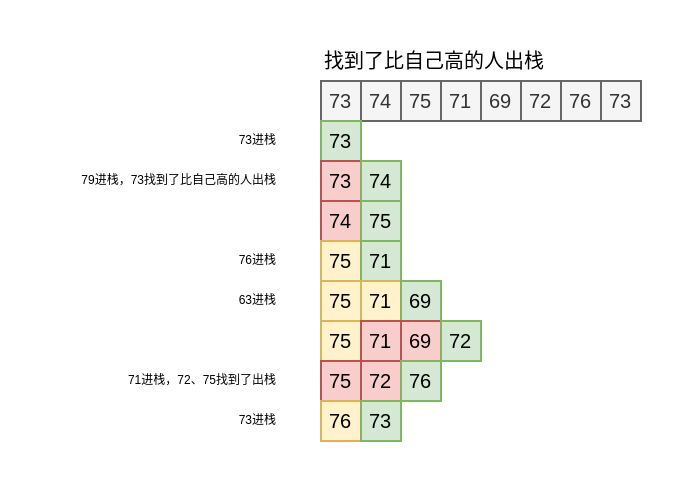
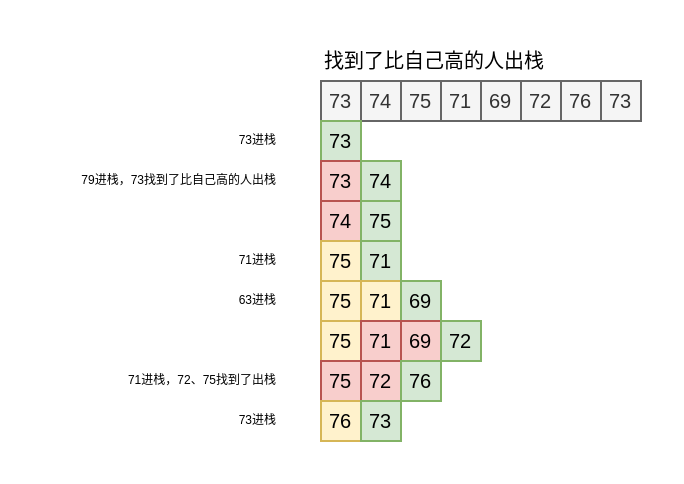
  <mxCell id="0" />
  <mxCell id="1" parent="0" />
  <mxCell id="2" value="73" style="rounded=0;whiteSpace=wrap;html=1;fontSize=10;fillColor=#f5f5f5;strokeColor=#666666;fontColor=#333333;" parent="1" vertex="1"><mxGeometry x="160" y="40" width="20" height="20" as="geometry" /></mxCell>
  <mxCell id="3" value="74" style="rounded=0;whiteSpace=wrap;html=1;fontSize=10;fillColor=#f5f5f5;strokeColor=#666666;fontColor=#333333;" parent="1" vertex="1"><mxGeometry x="180" y="40" width="20" height="20" as="geometry" /></mxCell>
  <mxCell id="4" value="75" style="rounded=0;whiteSpace=wrap;html=1;fontSize=10;fillColor=#f5f5f5;strokeColor=#666666;fontColor=#333333;" parent="1" vertex="1"><mxGeometry x="200" y="40" width="20" height="20" as="geometry" /></mxCell>
  <mxCell id="5" value="71" style="rounded=0;whiteSpace=wrap;html=1;fontSize=10;fillColor=#f5f5f5;strokeColor=#666666;fontColor=#333333;" parent="1" vertex="1"><mxGeometry x="220" y="40" width="20" height="20" as="geometry" /></mxCell>
  <mxCell id="6" value="69" style="rounded=0;whiteSpace=wrap;html=1;fontSize=10;fillColor=#f5f5f5;strokeColor=#666666;fontColor=#333333;" parent="1" vertex="1"><mxGeometry x="240" y="40" width="20" height="20" as="geometry" /></mxCell>
  <mxCell id="7" value="72" style="rounded=0;whiteSpace=wrap;html=1;fontSize=10;fillColor=#f5f5f5;strokeColor=#666666;fontColor=#333333;" parent="1" vertex="1"><mxGeometry x="260" y="40" width="20" height="20" as="geometry" /></mxCell>
  <mxCell id="8" value="76" style="rounded=0;whiteSpace=wrap;html=1;fontSize=10;fillColor=#f5f5f5;strokeColor=#666666;fontColor=#333333;" parent="1" vertex="1"><mxGeometry x="280" y="40" width="20" height="20" as="geometry" /></mxCell>
  <mxCell id="9" value="73" style="rounded=0;whiteSpace=wrap;html=1;fontSize=10;fillColor=#f5f5f5;strokeColor=#666666;fontColor=#333333;" parent="1" vertex="1"><mxGeometry x="300" y="40" width="20" height="20" as="geometry" /></mxCell>
  <mxCell id="10" value="73" style="rounded=0;whiteSpace=wrap;html=1;strokeColor=#82b366;fontSize=10;fillColor=#d5e8d4;" parent="1" vertex="1"><mxGeometry x="160" y="60" width="20" height="20" as="geometry" /></mxCell>
  <mxCell id="11" value="73" style="rounded=0;whiteSpace=wrap;html=1;strokeColor=#b85450;fontSize=10;fillColor=#f8cecc;" parent="1" vertex="1"><mxGeometry x="160" y="80" width="20" height="20" as="geometry" /></mxCell>
  <mxCell id="12" value="74" style="rounded=0;whiteSpace=wrap;html=1;strokeColor=#82b366;fontSize=10;fillColor=#d5e8d4;" parent="1" vertex="1"><mxGeometry x="180" y="80" width="20" height="20" as="geometry" /></mxCell>
  <mxCell id="13" value="74" style="rounded=0;whiteSpace=wrap;html=1;strokeColor=#b85450;fontSize=10;fillColor=#f8cecc;" parent="1" vertex="1"><mxGeometry x="160" y="100" width="20" height="20" as="geometry" /></mxCell>
  <mxCell id="14" value="75" style="rounded=0;whiteSpace=wrap;html=1;fontSize=10;fillColor=#d5e8d4;strokeColor=#82b366;" parent="1" vertex="1"><mxGeometry x="180" y="100" width="20" height="20" as="geometry" /></mxCell>
  <mxCell id="15" value="75" style="rounded=0;whiteSpace=wrap;html=1;fontSize=10;fillColor=#fff2cc;strokeColor=#d6b656;" parent="1" vertex="1"><mxGeometry x="160" y="120" width="20" height="20" as="geometry" /></mxCell>
  <mxCell id="16" value="71" style="rounded=0;whiteSpace=wrap;html=1;fontSize=10;fillColor=#d5e8d4;strokeColor=#82b366;" parent="1" vertex="1"><mxGeometry x="180" y="120" width="20" height="20" as="geometry" /></mxCell>
  <mxCell id="17" value="75" style="rounded=0;whiteSpace=wrap;html=1;fontSize=10;fillColor=#fff2cc;strokeColor=#d6b656;" parent="1" vertex="1"><mxGeometry x="160" y="140" width="20" height="20" as="geometry" /></mxCell>
  <mxCell id="18" value="71" style="rounded=0;whiteSpace=wrap;html=1;fontSize=10;fillColor=#fff2cc;strokeColor=#d6b656;" parent="1" vertex="1"><mxGeometry x="180" y="140" width="20" height="20" as="geometry" /></mxCell>
  <mxCell id="19" value="69" style="rounded=0;whiteSpace=wrap;html=1;fontSize=10;fillColor=#d5e8d4;strokeColor=#82b366;" parent="1" vertex="1"><mxGeometry x="200" y="140" width="20" height="20" as="geometry" /></mxCell>
  <mxCell id="20" value="75" style="rounded=0;whiteSpace=wrap;html=1;fontSize=10;fillColor=#fff2cc;strokeColor=#d6b656;" parent="1" vertex="1"><mxGeometry x="160" y="160" width="20" height="20" as="geometry" /></mxCell>
  <mxCell id="21" value="69" style="rounded=0;whiteSpace=wrap;html=1;fontSize=10;fillColor=#f8cecc;strokeColor=#b85450;" parent="1" vertex="1"><mxGeometry x="200" y="160" width="20" height="20" as="geometry" /></mxCell>
  <mxCell id="22" value="71" style="rounded=0;whiteSpace=wrap;html=1;fontSize=10;fillColor=#f8cecc;strokeColor=#b85450;" parent="1" vertex="1"><mxGeometry x="180" y="160" width="20" height="20" as="geometry" /></mxCell>
  <mxCell id="23" value="72" style="rounded=0;whiteSpace=wrap;html=1;fontSize=10;fillColor=#d5e8d4;strokeColor=#82b366;" parent="1" vertex="1"><mxGeometry x="220" y="160" width="20" height="20" as="geometry" /></mxCell>
  <mxCell id="24" value="75" style="rounded=0;whiteSpace=wrap;html=1;fontSize=10;fillColor=#f8cecc;strokeColor=#b85450;" parent="1" vertex="1"><mxGeometry x="160" y="180" width="20" height="20" as="geometry" /></mxCell>
  <mxCell id="25" value="72" style="rounded=0;whiteSpace=wrap;html=1;fontSize=10;fillColor=#f8cecc;strokeColor=#b85450;" parent="1" vertex="1"><mxGeometry x="180" y="180" width="20" height="20" as="geometry" /></mxCell>
  <mxCell id="26" value="76" style="rounded=0;whiteSpace=wrap;html=1;fontSize=10;fillColor=#d5e8d4;strokeColor=#82b366;" parent="1" vertex="1"><mxGeometry x="200" y="180" width="20" height="20" as="geometry" /></mxCell>
  <mxCell id="27" value="76" style="rounded=0;whiteSpace=wrap;html=1;fontSize=10;fillColor=#fff2cc;strokeColor=#d6b656;" parent="1" vertex="1"><mxGeometry x="160" y="200" width="20" height="20" as="geometry" /></mxCell>
  <mxCell id="28" value="73" style="rounded=0;whiteSpace=wrap;html=1;fontSize=10;fillColor=#d5e8d4;strokeColor=#82b366;" parent="1" vertex="1"><mxGeometry x="180" y="200" width="20" height="20" as="geometry" /></mxCell>
  <mxCell id="29" value="找到了比自己高的人出栈" style="text;html=1;strokeColor=none;fillColor=none;align=left;verticalAlign=middle;whiteSpace=wrap;rounded=0;fontSize=10;" parent="1" vertex="1"><mxGeometry x="160" y="20" width="160" height="20" as="geometry" /></mxCell>
  <mxCell id="30" value="73进栈" style="text;html=1;strokeColor=none;fillColor=none;align=right;verticalAlign=middle;whiteSpace=wrap;rounded=0;fontSize=6;" vertex="1" parent="1"><mxGeometry x="60" y="60" width="80" height="20" as="geometry" /></mxCell>
  <mxCell id="31" value="79进栈，73找到了比自己高的人出栈" style="text;html=1;strokeColor=none;fillColor=none;align=right;verticalAlign=middle;whiteSpace=wrap;rounded=0;fontSize=6;" vertex="1" parent="1"><mxGeometry x="20" y="80" width="120" height="20" as="geometry" /></mxCell>
- <mxCell id="32" value="76进栈" style="text;html=1;strokeColor=none;fillColor=none;align=right;verticalAlign=middle;whiteSpace=wrap;rounded=0;fontSize=6;" vertex="1" parent="1"><mxGeometry x="60" y="120" width="80" height="20" as="geometry" /></mxCell>
+ <mxCell id="32" value="71进栈" style="text;html=1;strokeColor=none;fillColor=none;align=right;verticalAlign=middle;whiteSpace=wrap;rounded=0;fontSize=6;" vertex="1" parent="1"><mxGeometry x="60" y="120" width="80" height="20" as="geometry" /></mxCell>
  <mxCell id="33" value="63进栈" style="text;html=1;strokeColor=none;fillColor=none;align=right;verticalAlign=middle;whiteSpace=wrap;rounded=0;fontSize=6;" vertex="1" parent="1"><mxGeometry x="60" y="140" width="80" height="20" as="geometry" /></mxCell>
  <mxCell id="34" value="71进栈，72、75找到了出栈" style="text;html=1;strokeColor=none;fillColor=none;align=right;verticalAlign=middle;whiteSpace=wrap;rounded=0;fontSize=6;" vertex="1" parent="1"><mxGeometry x="60" y="180" width="80" height="20" as="geometry" /></mxCell>
  <mxCell id="35" value="73进栈" style="text;html=1;strokeColor=none;fillColor=none;align=right;verticalAlign=middle;whiteSpace=wrap;rounded=0;fontSize=6;" vertex="1" parent="1"><mxGeometry x="60" y="200" width="80" height="20" as="geometry" /></mxCell>
